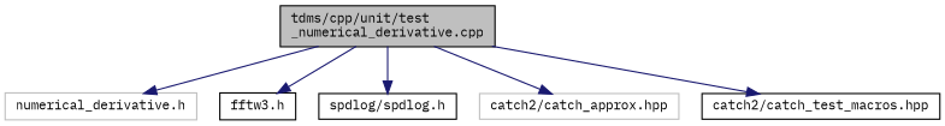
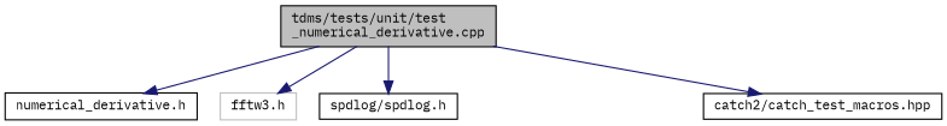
  digraph {
    fontname="IBM Plex Mono"
    node [color=black fillcolor=white fontname="IBM Plex Mono" fontsize=10 shape=record style=filled]
    edge [color=midnightblue fontname="IBM Plex Mono" fontsize=10 labelfontname=Helvetica labelfontsize=10 style=solid]
-   n1 [fillcolor=grey75 fontcolor=black height=0.2 label="tdms/cpp/unit/test\l_numerical_derivative.cpp" width=0.4]
-   n2 [color=grey75 height=0.2 label="numerical_derivative.h" width=0.4]
-   n3 [height=0.2 label="fftw3.h" width=0.4]
+   n1 [fillcolor=grey75 fontcolor=black height=0.2 label="tdms/tests/unit/test\l_numerical_derivative.cpp" width=0.4]
+   n2 [height=0.2 label="numerical_derivative.h" width=0.4]
+   n3 [color=grey75 height=0.2 label="fftw3.h" width=0.4]
    n4 [height=0.2 label="spdlog/spdlog.h" width=0.4]
-   n5 [color=grey75 height=0.2 label="catch2/catch_approx.hpp" width=0.4]
    n6 [height=0.2 label="catch2/catch_test_macros.hpp" width=0.4]
    n1 -> n2
    n1 -> n3
    n1 -> n4
-   n1 -> n5
    n1 -> n6
  }
